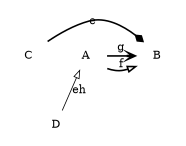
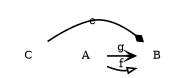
  digraph {
    rankdir=TB
    node [color=red shape=plaintext]
    edge [arrowhead=vee arrowtail=vee style=bold]
    C
    A
    B
-   D [color=gray40]
    subgraph sub_1 {
      rank=same
      C
      A
      B
    }
    C -> B [arrowhead=diamond label=e]
-   C -> D [dir=back style=invis]
    A -> B [arrowhead=onormal label=f]
    A -> B [label=g]
-   D -> A [arrowhead=onormal label=eh style=solid]
  }
